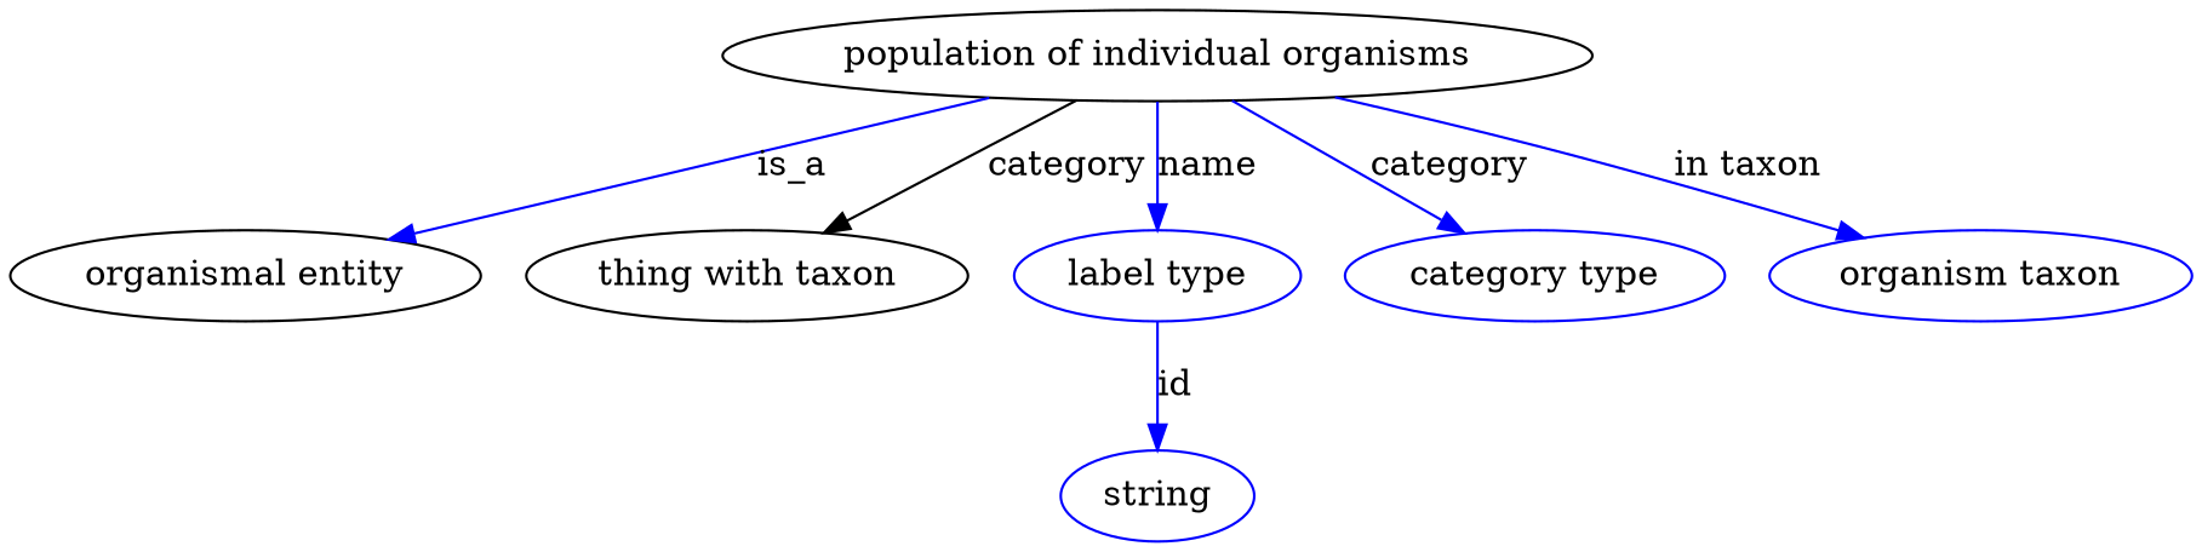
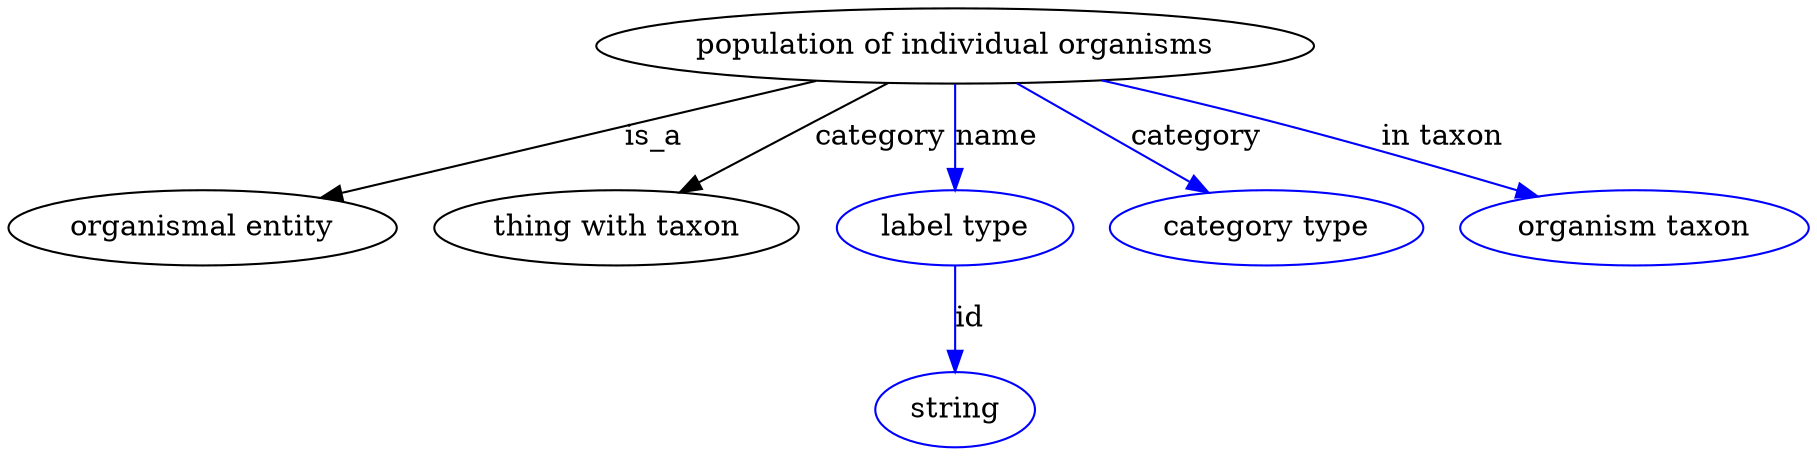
  digraph {
    node [color=blue]
    edge [color=blue style=solid]
    n1 [height=0.5 label="population of individual organisms" width=3.7552 color=""]
    "organismal entity" [height=0.5 width=2.022 color=""]
    "thing with taxon" [height=0.5 width=1.9137 color=""]
    n4 [height=0.5 label="label type" width=1.2638]
    n5 [height=0.5 label="category type" width=1.6249]
    n6 [height=0.5 label="organism taxon" width=1.8234]
    n7 [height=0.5 label=string width=0.84854]
-   n1 -> "organismal entity" [label=is_a style=""]
+   n1 -> "organismal entity" [label=is_a color="" style=""]
    n1 -> "thing with taxon" [label=category color="" style=""]
    n1 -> n4 [label=name]
    n1 -> n5 [label=category]
    n1 -> n6 [label="in taxon"]
    n4 -> n7 [label=id]
  }
